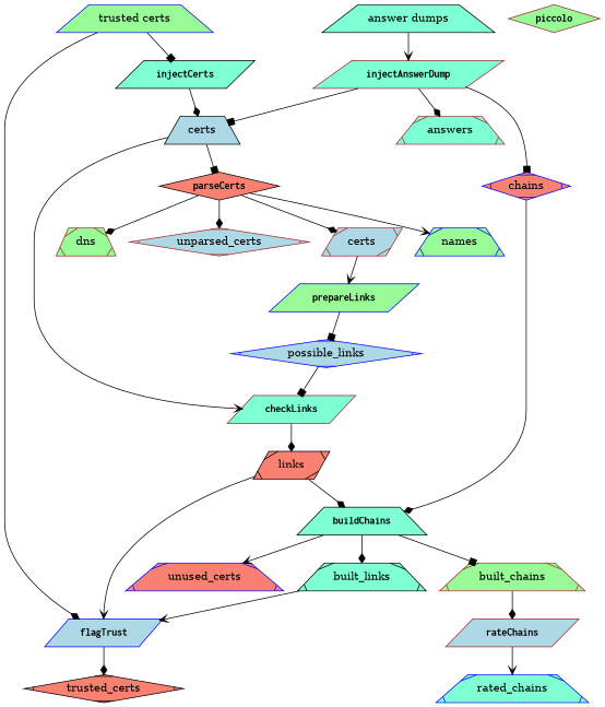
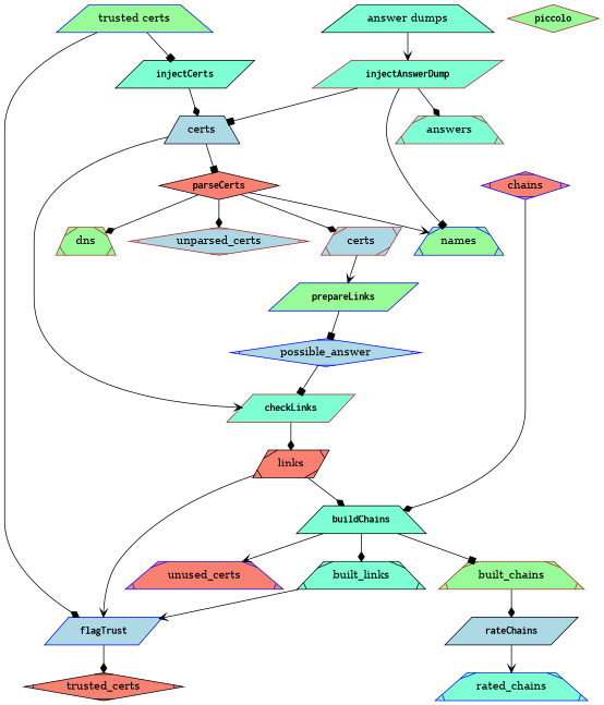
  digraph {
    node [color=black fillcolor=aquamarine shape=trapezium style="diagonals,filled"]
    edge [arrowhead=diamond]
    injectAnswerDump [color=brown fontname="Courier-bold" shape=parallelogram style=filled]
    injectCerts [fontname="Courier-bold" shape=parallelogram style=filled]
    parseCerts [fillcolor=salmon fontname="Courier-bold" shape=diamond style=filled]
    prepareLinks [color=blue fillcolor=palegreen fontname="Courier-bold" shape=parallelogram style=filled]
    checkLinks [color=brown fontname="Courier-bold" shape=parallelogram style=filled]
    buildChains [fontname="Courier-bold" style=filled]
    flagTrust [color=blue fillcolor=lightblue fontname="Courier-bold" shape=parallelogram style=filled]
-   rateChains [color=brown fillcolor=lightblue fontname="Courier-bold" shape=parallelogram style=filled]
+   rateChains [fillcolor=lightblue fontname="Courier-bold" shape=parallelogram style=filled]
    piccolo [color=brown fillcolor=palegreen fontname="Courier-bold" shape=diamond style=filled]
    answers [color=brown]
    chains [color=blue fillcolor=salmon shape=diamond]
    certs [color=brown fillcolor=lightblue shape=parallelogram]
    dns [color=brown fillcolor=palegreen]
    names [color=blue fillcolor=palegreen]
    unparsed_certs [color=brown fillcolor=lightblue shape=diamond]
-   possible_links [color=blue fillcolor=lightblue shape=diamond]
+   possible_links [color=blue fillcolor=lightblue shape=diamond label=possible_answer]
    links [fillcolor=salmon shape=parallelogram]
    built_chains [color=brown fillcolor=palegreen]
    built_links
    unused_certs [color=blue fillcolor=salmon]
    trusted_certs [fillcolor=salmon shape=diamond]
    rated_chains [color=blue]
    n23 [label="answer dumps" style=filled]
    n24 [color=blue fillcolor=palegreen label="trusted certs" style=filled]
    n25 [fillcolor=lightblue label=certs style=filled]
    subgraph sub_1 {
      injectAnswerDump
      injectCerts
      parseCerts
      prepareLinks
      checkLinks
      buildChains
      flagTrust
      rateChains
      piccolo
    }
    subgraph sub_2 {
      answers
      chains
      certs
      dns
      names
      unparsed_certs
      possible_links
      links
      built_chains
      built_links
      unused_certs
      trusted_certs
      rated_chains
    }
    subgraph sub_3 {
      subgraph sub_4 {
        rank=same
        n23
        n24
      }
    }
    subgraph sub_5 {
      n25
    }
    injectAnswerDump -> answers
-   injectAnswerDump -> chains [arrowhead=box]
+   injectAnswerDump -> names [arrowhead=box]
    injectAnswerDump -> n25 [arrowhead=box]
    injectCerts -> n25
    parseCerts -> certs
    parseCerts -> dns
    parseCerts -> names [arrowhead=vee]
    parseCerts -> unparsed_certs
    prepareLinks -> possible_links [arrowhead=box]
    checkLinks -> links
    buildChains -> built_chains [arrowhead=box]
    buildChains -> built_links
    buildChains -> unused_certs [arrowhead=vee]
    flagTrust -> trusted_certs
    rateChains -> rated_chains [arrowhead=vee]
    chains -> buildChains
    certs -> prepareLinks [arrowhead=vee]
    possible_links -> checkLinks [arrowhead=box]
    links -> buildChains
    links -> flagTrust [arrowhead=vee]
    built_chains -> rateChains
    built_links -> flagTrust [arrowhead=vee]
    n23 -> injectAnswerDump [arrowhead=vee]
    n24 -> injectCerts [arrowhead=box]
    n24 -> flagTrust
    n25 -> parseCerts [arrowhead=box]
    n25 -> checkLinks [arrowhead=vee]
  }
